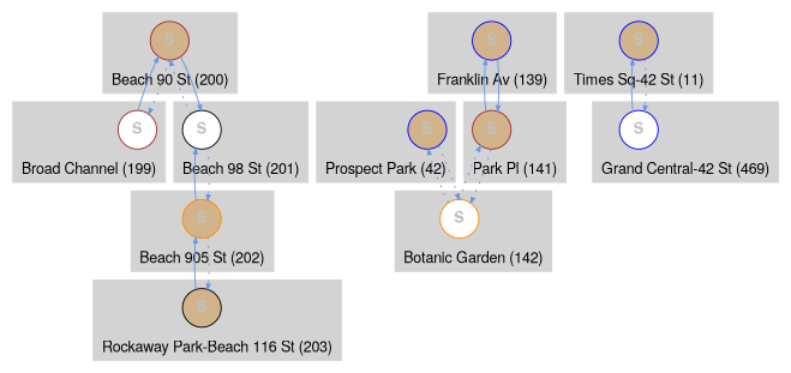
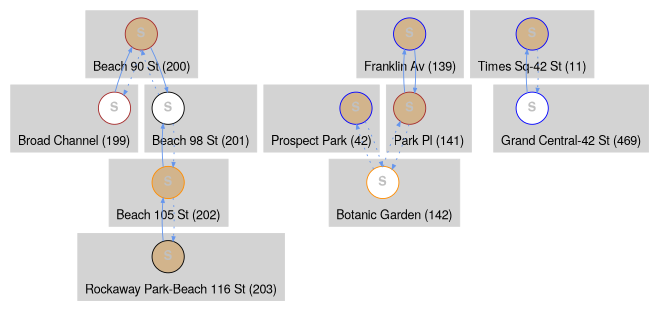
  digraph {
    fontname="Helvetica,Arial,sans-serif"
    node [color=blue fillcolor=tan fontcolor=gray fontname="Helvetica,Arial,sans-serif bold" labelloc=c penwidth=1 shape=circle style=filled]
    edge [arrowsize=0.5 color=cornflowerblue fontcolor=cornflowerblue fontname="Helvetica,Arial,sans-serif" fontsize=8 penwidth=1 style=dotted]
    n1 [color=brown label=S]
    n2 [color=brown fillcolor=white label=S]
    n3 [color=black fillcolor=white label=S]
    n4 [color=darkorange label=S]
    n5 [color=black label=S]
    n6 [label=S]
    n7 [label=S]
    n8 [label=S]
    n9 [color=brown label=S]
    n10 [color=darkorange fillcolor=white label=S]
    n11 [fillcolor=white label=S]
    subgraph cluster_1 {
      color=lightgrey
      label="Beach 90 St (200)"
      labelloc=b
      style=filled
      n1
    }
    subgraph cluster_2 {
      color=lightgrey
      label="Broad Channel (199)"
      labelloc=b
      style=filled
      n2
    }
    subgraph cluster_3 {
      color=lightgrey
      label="Beach 98 St (201)"
      labelloc=b
      style=filled
      n3
    }
    subgraph cluster_4 {
      color=lightgrey
-     label="Beach 905 St (202)"
+     label="Beach 105 St (202)"
      labelloc=b
      style=filled
      n4
    }
    subgraph cluster_5 {
      color=lightgrey
      label="Rockaway Park-Beach 116 St (203)"
      labelloc=b
      style=filled
      n5
    }
    subgraph cluster_6 {
      color=lightgrey
      label="Prospect Park (42)"
      labelloc=b
      style=filled
      n6
    }
    subgraph cluster_7 {
      color=lightgrey
      label="Franklin Av (139)"
      labelloc=b
      style=filled
      n7
    }
    subgraph cluster_8 {
      color=lightgrey
      label="Times Sq-42 St (11)"
      labelloc=b
      style=filled
      n8
    }
    subgraph cluster_9 {
      color=lightgrey
      label="Park Pl (141)"
      labelloc=b
      style=filled
      n9
    }
    subgraph cluster_10 {
      color=lightgrey
      label="Botanic Garden (142)"
      labelloc=b
      style=filled
      n10
    }
    subgraph cluster_11 {
      color=lightgrey
      label="Grand Central-42 St (469)"
      labelloc=b
      style=filled
      n11
    }
    n1 -> n2
    n1 -> n3 [style=solid]
    n2 -> n1 [style=bold]
    n3 -> n1
    n3 -> n4
    n4 -> n3 [style=solid]
    n4 -> n5
    n5 -> n4 [style=bold]
    n6 -> n10
    n7 -> n9 [style=bold]
    n8 -> n11
    n9 -> n7 [style=bold]
    n9 -> n10
    n10 -> n6
    n10 -> n9
    n11 -> n8 [style=solid]
  }
